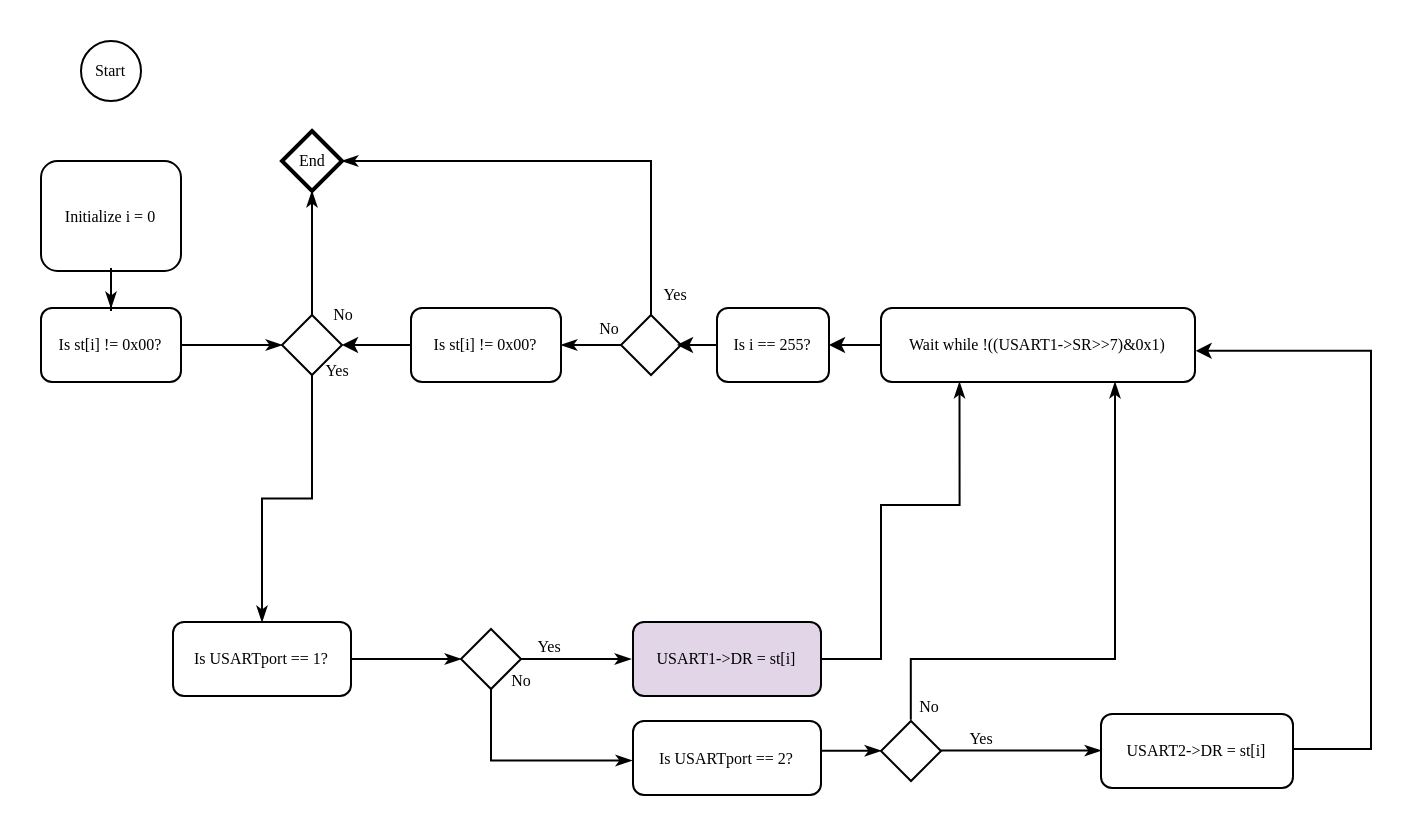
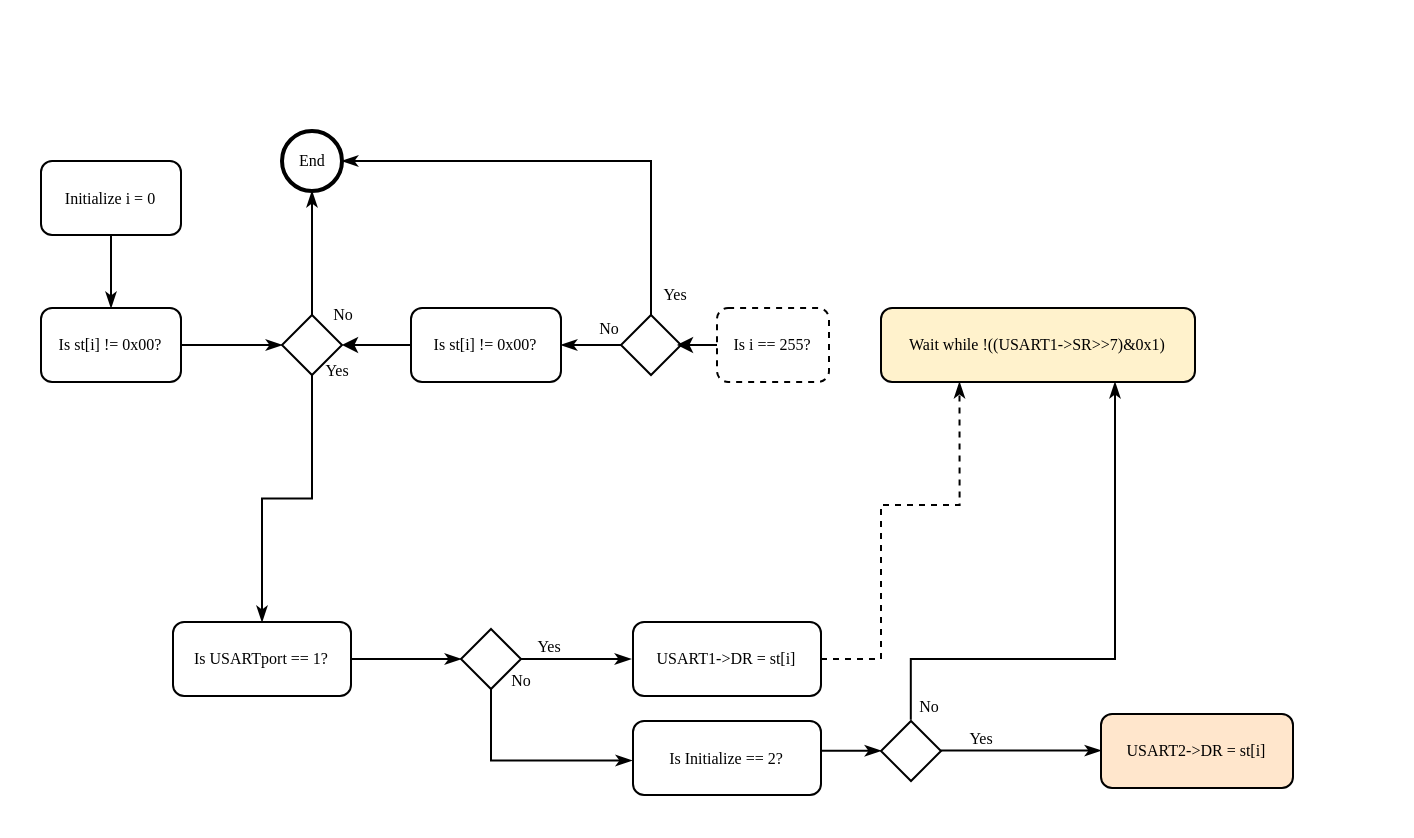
  <mxCell id="0" />
  <mxCell id="1" parent="0" />
- <mxCell id="2" value="Start" style="ellipse;whiteSpace=wrap;html=1;rounded=0;shadow=0;labelBackgroundColor=none;strokeWidth=1;fontFamily=Verdana;fontSize=8;align=center;" parent="1" vertex="1"><mxGeometry x="40" y="20" width="30" height="30" as="geometry" /></mxCell>
- <mxCell id="3" value="Initialize i = 0" style="rounded=1;whiteSpace=wrap;html=1;shadow=0;labelBackgroundColor=none;strokeWidth=1;fontFamily=Verdana;fontSize=8;align=center;" parent="1" vertex="1"><mxGeometry x="20" y="80" width="70" height="55" as="geometry" /></mxCell>
+ <mxCell id="3" value="Initialize i = 0" style="rounded=1;whiteSpace=wrap;html=1;shadow=0;labelBackgroundColor=none;strokeWidth=1;fontFamily=Verdana;fontSize=8;align=center;" parent="1" vertex="1"><mxGeometry x="20" y="80" width="70" height="37" as="geometry" /></mxCell>
  <mxCell id="4" style="edgeStyle=orthogonalEdgeStyle;rounded=0;html=1;labelBackgroundColor=none;startArrow=none;startFill=0;startSize=5;endArrow=classicThin;endFill=1;endSize=5;jettySize=auto;orthogonalLoop=1;strokeWidth=1;fontFamily=Verdana;fontSize=8" parent="1" source="5" target="6" edge="1"><mxGeometry relative="1" as="geometry" /></mxCell>
  <mxCell id="5" value="Is st[i] != 0x00?" style="rounded=1;whiteSpace=wrap;html=1;shadow=0;labelBackgroundColor=none;strokeWidth=1;fontFamily=Verdana;fontSize=8;align=center;" parent="1" vertex="1"><mxGeometry x="20" y="153.5" width="70" height="37" as="geometry" /></mxCell>
  <mxCell id="6" value="" style="strokeWidth=1;html=1;shape=mxgraph.flowchart.decision;whiteSpace=wrap;rounded=1;shadow=0;labelBackgroundColor=none;fontFamily=Verdana;fontSize=8;align=center;" parent="1" vertex="1"><mxGeometry x="140.5" y="157" width="30" height="30" as="geometry" /></mxCell>
  <mxCell id="7" style="edgeStyle=orthogonalEdgeStyle;rounded=0;html=1;labelBackgroundColor=none;startArrow=none;startFill=0;startSize=5;endArrow=classicThin;endFill=1;endSize=5;jettySize=auto;orthogonalLoop=1;strokeWidth=1;fontFamily=Verdana;fontSize=8" parent="1" source="3" target="5" edge="1"><mxGeometry relative="1" as="geometry" /></mxCell>
  <mxCell id="8" value="Yes" style="edgeStyle=orthogonalEdgeStyle;rounded=0;html=1;labelBackgroundColor=none;startArrow=none;startFill=0;startSize=5;endArrow=classicThin;endFill=1;endSize=5;jettySize=auto;orthogonalLoop=1;strokeWidth=1;fontFamily=Verdana;fontSize=8" parent="1" source="6" target="10" edge="1"><mxGeometry x="-1" y="12" relative="1" as="geometry"><mxPoint y="-2" as="offset" /></mxGeometry></mxCell>
  <mxCell id="9" style="edgeStyle=orthogonalEdgeStyle;rounded=0;html=1;labelBackgroundColor=none;startArrow=none;startFill=0;startSize=5;endArrow=classicThin;endFill=1;endSize=5;jettySize=auto;orthogonalLoop=1;strokeWidth=1;fontFamily=Verdana;fontSize=8;" parent="1" source="10" target="12" edge="1"><mxGeometry relative="1" as="geometry" /></mxCell>
  <mxCell id="10" value="Is USARTport == 1?" style="rounded=1;whiteSpace=wrap;html=1;shadow=0;labelBackgroundColor=none;strokeWidth=1;fontFamily=Verdana;fontSize=8;align=center;" parent="1" vertex="1"><mxGeometry x="86" y="310.5" width="89" height="37" as="geometry" /></mxCell>
  <mxCell id="11" value="Yes" style="edgeStyle=orthogonalEdgeStyle;rounded=0;html=1;labelBackgroundColor=none;startArrow=none;startFill=0;startSize=5;endArrow=classicThin;endFill=1;endSize=5;jettySize=auto;orthogonalLoop=1;strokeWidth=1;fontFamily=Verdana;fontSize=8" parent="1" source="12" edge="1"><mxGeometry x="-0.501" y="6" relative="1" as="geometry"><mxPoint as="offset" /><mxPoint x="315" y="329" as="targetPoint" /></mxGeometry></mxCell>
  <mxCell id="12" value="" style="strokeWidth=1;html=1;shape=mxgraph.flowchart.decision;whiteSpace=wrap;rounded=1;shadow=0;labelBackgroundColor=none;fontFamily=Verdana;fontSize=8;align=center;" parent="1" vertex="1"><mxGeometry x="230" y="314" width="30" height="30" as="geometry" /></mxCell>
- <mxCell id="13" value="End" style="rhombus;whiteSpace=wrap;html=1;shadow=0;labelBackgroundColor=none;strokeWidth=2;fontFamily=Verdana;fontSize=8;align=center;" parent="1" vertex="1"><mxGeometry x="140.5" y="65" width="30" height="30" as="geometry" /></mxCell>
+ <mxCell id="13" value="End" style="ellipse;whiteSpace=wrap;html=1;rounded=0;shadow=0;labelBackgroundColor=none;strokeWidth=2;fontFamily=Verdana;fontSize=8;align=center;" parent="1" vertex="1"><mxGeometry x="140.5" y="65" width="30" height="30" as="geometry" /></mxCell>
  <mxCell id="14" value="No" style="edgeStyle=orthogonalEdgeStyle;rounded=0;html=1;labelBackgroundColor=none;startArrow=none;startFill=0;startSize=5;endArrow=classicThin;endFill=1;endSize=5;jettySize=auto;orthogonalLoop=1;strokeWidth=1;fontFamily=Verdana;fontSize=8;entryX=0.5;entryY=1;entryDx=0;entryDy=0;exitX=0.5;exitY=0;exitDx=0;exitDy=0;exitPerimeter=0;" parent="1" target="13" edge="1" source="6"><mxGeometry x="-0.991" y="-15" relative="1" as="geometry"><mxPoint as="offset" /><mxPoint x="164.71" y="157" as="sourcePoint" /><mxPoint x="164.71" y="107" as="targetPoint" /><Array as="points" /></mxGeometry></mxCell>
  <mxCell id="15" value="No" style="edgeStyle=orthogonalEdgeStyle;rounded=0;html=1;labelBackgroundColor=none;startArrow=none;startFill=0;startSize=5;endArrow=classicThin;endFill=1;endSize=5;jettySize=auto;orthogonalLoop=1;strokeWidth=1;fontFamily=Verdana;fontSize=8;exitX=0.5;exitY=1;exitDx=0;exitDy=0;exitPerimeter=0;entryX=-0.006;entryY=0.534;entryDx=0;entryDy=0;entryPerimeter=0;" parent="1" source="12" edge="1" target="16"><mxGeometry x="-1" y="16" relative="1" as="geometry"><mxPoint x="-1" y="-4" as="offset" /><mxPoint x="250" y="365" as="sourcePoint" /><mxPoint x="313" y="380" as="targetPoint" /><Array as="points"><mxPoint x="245" y="380" /></Array></mxGeometry></mxCell>
- <mxCell id="16" value="Is USARTport == 2?" style="rounded=1;whiteSpace=wrap;html=1;shadow=0;labelBackgroundColor=none;strokeWidth=1;fontFamily=Verdana;fontSize=8;align=center;" parent="1" vertex="1"><mxGeometry x="316" y="360" width="94" height="37" as="geometry" /></mxCell>
+ <mxCell id="16" value="Is Initialize == 2?" style="rounded=1;whiteSpace=wrap;html=1;shadow=0;labelBackgroundColor=none;strokeWidth=1;fontFamily=Verdana;fontSize=8;align=center;" parent="1" vertex="1"><mxGeometry x="316" y="360" width="94" height="37" as="geometry" /></mxCell>
  <mxCell id="17" value="" style="strokeWidth=1;html=1;shape=mxgraph.flowchart.decision;whiteSpace=wrap;rounded=1;shadow=0;labelBackgroundColor=none;fontFamily=Verdana;fontSize=8;align=center;" parent="1" vertex="1"><mxGeometry x="440" y="360" width="30" height="30" as="geometry" /></mxCell>
  <mxCell id="18" style="edgeStyle=orthogonalEdgeStyle;rounded=0;html=1;labelBackgroundColor=none;startArrow=none;startFill=0;startSize=5;endArrow=classicThin;endFill=1;endSize=5;jettySize=auto;orthogonalLoop=1;strokeWidth=1;fontFamily=Verdana;fontSize=8;" parent="1" edge="1"><mxGeometry relative="1" as="geometry"><mxPoint x="410" y="374.9" as="sourcePoint" /><mxPoint x="440" y="374.9" as="targetPoint" /></mxGeometry></mxCell>
  <mxCell id="19" value="No" style="edgeStyle=orthogonalEdgeStyle;rounded=0;html=1;labelBackgroundColor=none;startArrow=none;startFill=0;startSize=5;endArrow=classicThin;endFill=1;endSize=5;jettySize=auto;orthogonalLoop=1;strokeWidth=1;fontFamily=Verdana;fontSize=8;exitX=0.497;exitY=-0.021;exitDx=0;exitDy=0;exitPerimeter=0;" parent="1" source="17" edge="1"><mxGeometry x="-0.953" y="-9" relative="1" as="geometry"><mxPoint as="offset" /><mxPoint x="457" y="358.5" as="sourcePoint" /><mxPoint x="557" y="190.5" as="targetPoint" /><Array as="points"><mxPoint x="455" y="329" /><mxPoint x="557" y="329" /></Array></mxGeometry></mxCell>
  <mxCell id="20" value="Yes" style="edgeStyle=orthogonalEdgeStyle;rounded=0;html=1;entryX=0;entryY=0.5;labelBackgroundColor=none;startArrow=none;startFill=0;startSize=5;endArrow=classicThin;endFill=1;endSize=5;jettySize=auto;orthogonalLoop=1;strokeWidth=1;fontFamily=Verdana;fontSize=8" parent="1" edge="1"><mxGeometry x="-0.501" y="6" relative="1" as="geometry"><mxPoint as="offset" /><mxPoint x="470" y="374.8" as="sourcePoint" /><mxPoint x="550" y="374.8" as="targetPoint" /></mxGeometry></mxCell>
- <mxCell id="21" style="edgeStyle=orthogonalEdgeStyle;rounded=0;orthogonalLoop=1;jettySize=auto;html=1;endSize=5;startSize=5;entryX=1.002;entryY=0.578;entryDx=0;entryDy=0;entryPerimeter=0;exitX=1;exitY=0.5;exitDx=0;exitDy=0;" parent="1" source="22" target="26" edge="1"><mxGeometry relative="1" as="geometry"><mxPoint x="598" y="220" as="targetPoint" /><Array as="points"><mxPoint x="639" y="375" /><mxPoint x="639" y="374" /><mxPoint x="685" y="374" /><mxPoint x="685" y="175" /></Array><mxPoint x="639.013" y="354.75" as="sourcePoint" /></mxGeometry></mxCell>
- <mxCell id="22" value="USART2-&amp;gt;DR = st[i]" style="rounded=1;whiteSpace=wrap;html=1;shadow=0;labelBackgroundColor=none;strokeWidth=1;fontFamily=Verdana;fontSize=8;align=center;" parent="1" vertex="1"><mxGeometry x="550" y="356.5" width="96" height="37" as="geometry" /></mxCell>
- <mxCell id="23" style="edgeStyle=orthogonalEdgeStyle;rounded=0;orthogonalLoop=1;jettySize=auto;html=1;endArrow=classicThin;endFill=1;endSize=5;startSize=5;entryX=0.25;entryY=1;entryDx=0;entryDy=0;" parent="1" source="24" target="26" edge="1"><mxGeometry relative="1" as="geometry"><mxPoint x="440" y="200" as="targetPoint" /><Array as="points"><mxPoint x="440" y="329" /><mxPoint x="440" y="252" /><mxPoint x="479" y="252" /></Array></mxGeometry></mxCell>
- <mxCell id="24" value="USART1-&amp;gt;DR = st[i]" style="rounded=1;whiteSpace=wrap;html=1;shadow=0;labelBackgroundColor=none;strokeWidth=1;fontFamily=Verdana;fontSize=8;align=center;fillColor=#e1d5e7;" parent="1" vertex="1"><mxGeometry x="316" y="310.5" width="94" height="37" as="geometry" /></mxCell>
- <mxCell id="25" style="edgeStyle=orthogonalEdgeStyle;rounded=0;orthogonalLoop=1;jettySize=auto;html=1;entryX=1;entryY=0.5;entryDx=0;entryDy=0;endSize=5;startSize=5;" parent="1" source="26" target="27" edge="1"><mxGeometry relative="1" as="geometry" /></mxCell>
- <mxCell id="26" value="Wait while !((USART1-&amp;gt;SR&amp;gt;&amp;gt;7)&amp;amp;0x1)" style="rounded=1;whiteSpace=wrap;html=1;shadow=0;labelBackgroundColor=none;strokeWidth=1;fontFamily=Verdana;fontSize=8;align=center;" parent="1" vertex="1"><mxGeometry x="440" y="153.5" width="157" height="37" as="geometry" /></mxCell>
- <mxCell id="27" value="Is i == 255?" style="rounded=1;whiteSpace=wrap;html=1;shadow=0;labelBackgroundColor=none;strokeWidth=1;fontFamily=Verdana;fontSize=8;align=center;" parent="1" vertex="1"><mxGeometry x="358" y="153.5" width="56" height="37" as="geometry" /></mxCell>
+ <mxCell id="22" value="USART2-&amp;gt;DR = st[i]" style="rounded=1;whiteSpace=wrap;html=1;shadow=0;labelBackgroundColor=none;strokeWidth=1;fontFamily=Verdana;fontSize=8;align=center;fillColor=#ffe6cc;" parent="1" vertex="1"><mxGeometry x="550" y="356.5" width="96" height="37" as="geometry" /></mxCell>
+ <mxCell id="23" style="edgeStyle=orthogonalEdgeStyle;rounded=0;orthogonalLoop=1;jettySize=auto;html=1;endArrow=classicThin;endFill=1;endSize=5;startSize=5;entryX=0.25;entryY=1;entryDx=0;entryDy=0;dashed=1;" parent="1" source="24" target="26" edge="1"><mxGeometry relative="1" as="geometry"><mxPoint x="440" y="200" as="targetPoint" /><Array as="points"><mxPoint x="440" y="329" /><mxPoint x="440" y="252" /><mxPoint x="479" y="252" /></Array></mxGeometry></mxCell>
+ <mxCell id="24" value="USART1-&amp;gt;DR = st[i]" style="rounded=1;whiteSpace=wrap;html=1;shadow=0;labelBackgroundColor=none;strokeWidth=1;fontFamily=Verdana;fontSize=8;align=center;" parent="1" vertex="1"><mxGeometry x="316" y="310.5" width="94" height="37" as="geometry" /></mxCell>
+ <mxCell id="26" value="Wait while !((USART1-&amp;gt;SR&amp;gt;&amp;gt;7)&amp;amp;0x1)" style="rounded=1;whiteSpace=wrap;html=1;shadow=0;labelBackgroundColor=none;strokeWidth=1;fontFamily=Verdana;fontSize=8;align=center;fillColor=#fff2cc;" parent="1" vertex="1"><mxGeometry x="440" y="153.5" width="157" height="37" as="geometry" /></mxCell>
+ <mxCell id="27" value="Is i == 255?" style="rounded=1;whiteSpace=wrap;html=1;shadow=0;labelBackgroundColor=none;strokeWidth=1;fontFamily=Verdana;fontSize=8;align=center;dashed=1;" parent="1" vertex="1"><mxGeometry x="358" y="153.5" width="56" height="37" as="geometry" /></mxCell>
  <mxCell id="28" value="" style="strokeWidth=1;html=1;shape=mxgraph.flowchart.decision;whiteSpace=wrap;rounded=1;shadow=0;labelBackgroundColor=none;fontFamily=Verdana;fontSize=8;align=center;" parent="1" vertex="1"><mxGeometry x="310" y="157" width="30" height="30" as="geometry" /></mxCell>
  <mxCell id="29" value="Yes" style="edgeStyle=orthogonalEdgeStyle;rounded=0;html=1;labelBackgroundColor=none;startArrow=none;startFill=0;startSize=5;endArrow=classicThin;endFill=1;endSize=5;jettySize=auto;orthogonalLoop=1;strokeWidth=1;fontFamily=Verdana;fontSize=8;exitX=0.5;exitY=0;exitDx=0;exitDy=0;exitPerimeter=0;entryX=1;entryY=0.5;entryDx=0;entryDy=0;" parent="1" source="28" target="13" edge="1"><mxGeometry x="-0.914" y="-12" relative="1" as="geometry"><mxPoint as="offset" /><mxPoint x="290" y="113.5" as="sourcePoint" /><mxPoint x="290" y="237.5" as="targetPoint" /></mxGeometry></mxCell>
  <mxCell id="30" value="Is st[i] != 0x00?" style="rounded=1;whiteSpace=wrap;html=1;shadow=0;labelBackgroundColor=none;strokeWidth=1;fontFamily=Verdana;fontSize=8;align=center;" parent="1" vertex="1"><mxGeometry x="205" y="153.5" width="75" height="37" as="geometry" /></mxCell>
  <mxCell id="31" style="edgeStyle=orthogonalEdgeStyle;rounded=0;orthogonalLoop=1;jettySize=auto;html=1;entryX=1;entryY=0.5;entryDx=0;entryDy=0;entryPerimeter=0;endSize=5;startSize=5;" parent="1" source="30" target="6" edge="1"><mxGeometry relative="1" as="geometry" /></mxCell>
  <mxCell id="32" value="No" style="edgeStyle=orthogonalEdgeStyle;rounded=0;html=1;labelBackgroundColor=none;startArrow=none;startFill=0;startSize=5;endArrow=classicThin;endFill=1;endSize=5;jettySize=auto;orthogonalLoop=1;strokeWidth=1;fontFamily=Verdana;fontSize=8;entryX=1;entryY=0.5;entryDx=0;entryDy=0;" parent="1" source="28" target="30" edge="1"><mxGeometry x="-0.76" y="-8" relative="1" as="geometry"><mxPoint as="offset" /><mxPoint x="280" y="147" as="sourcePoint" /><mxPoint x="280" y="170" as="targetPoint" /></mxGeometry></mxCell>
  <mxCell id="33" style="edgeStyle=orthogonalEdgeStyle;rounded=0;orthogonalLoop=1;jettySize=auto;html=1;entryX=0.961;entryY=0.489;entryDx=0;entryDy=0;entryPerimeter=0;endSize=5;startSize=5;" edge="1" parent="1" source="27" target="28"><mxGeometry relative="1" as="geometry" /></mxCell>
